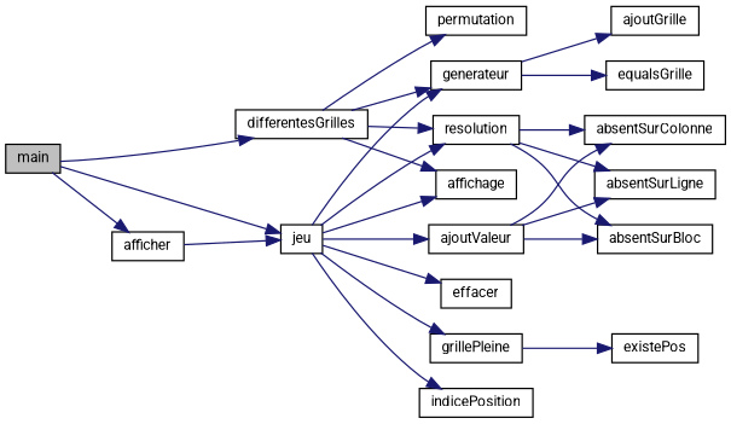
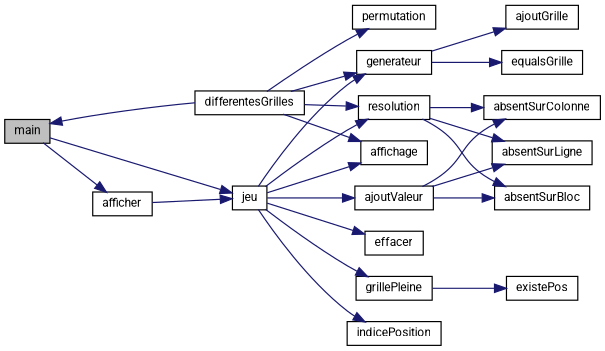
  digraph {
    fontname=Roboto
    rankdir=LR
    node [color=black fillcolor=white fontname=Roboto fontsize=10 shape=record style=filled]
    edge [color=midnightblue fontname=Roboto fontsize=10 labelfontname=Helvetica labelfontsize=10 style=solid]
    n1 [fillcolor=grey75 fontcolor=black height=0.2 label=main width=0.4]
    n2 [height=0.2 label=afficher width=0.4]
    n3 [height=0.2 label=jeu width=0.4]
    n4 [height=0.2 label=differentesGrilles width=0.4]
    n5 [height=0.2 label=affichage width=0.4]
    n6 [height=0.2 label=ajoutValeur width=0.4]
    n7 [height=0.2 label=effacer width=0.4]
    n8 [height=0.2 label=generateur width=0.4]
    n9 [height=0.2 label=grillePleine width=0.4]
    n10 [height=0.2 label=indicePosition width=0.4]
    n11 [height=0.2 label=resolution width=0.4]
    n12 [height=0.2 label=permutation width=0.4]
    n13 [height=0.2 label=absentSurBloc width=0.4]
    n14 [height=0.2 label=absentSurColonne width=0.4]
    n15 [height=0.2 label=absentSurLigne width=0.4]
    n16 [height=0.2 label=ajoutGrille width=0.4]
    n17 [height=0.2 label=equalsGrille width=0.4]
    n18 [height=0.2 label=existePos width=0.4]
    n1 -> n2
    n1 -> n3
-   n1 -> n4
+   n4 -> n1
    n2 -> n3
    n3 -> n5
    n3 -> n6
    n3 -> n7
    n3 -> n8
    n3 -> n9
    n3 -> n10
    n3 -> n11
    n4 -> n5
    n4 -> n8
    n4 -> n11
    n4 -> n12
    n6 -> n13
    n6 -> n14
    n6 -> n15
    n8 -> n16
    n8 -> n17
    n9 -> n18
    n11 -> n13
    n11 -> n14
    n11 -> n15
  }
